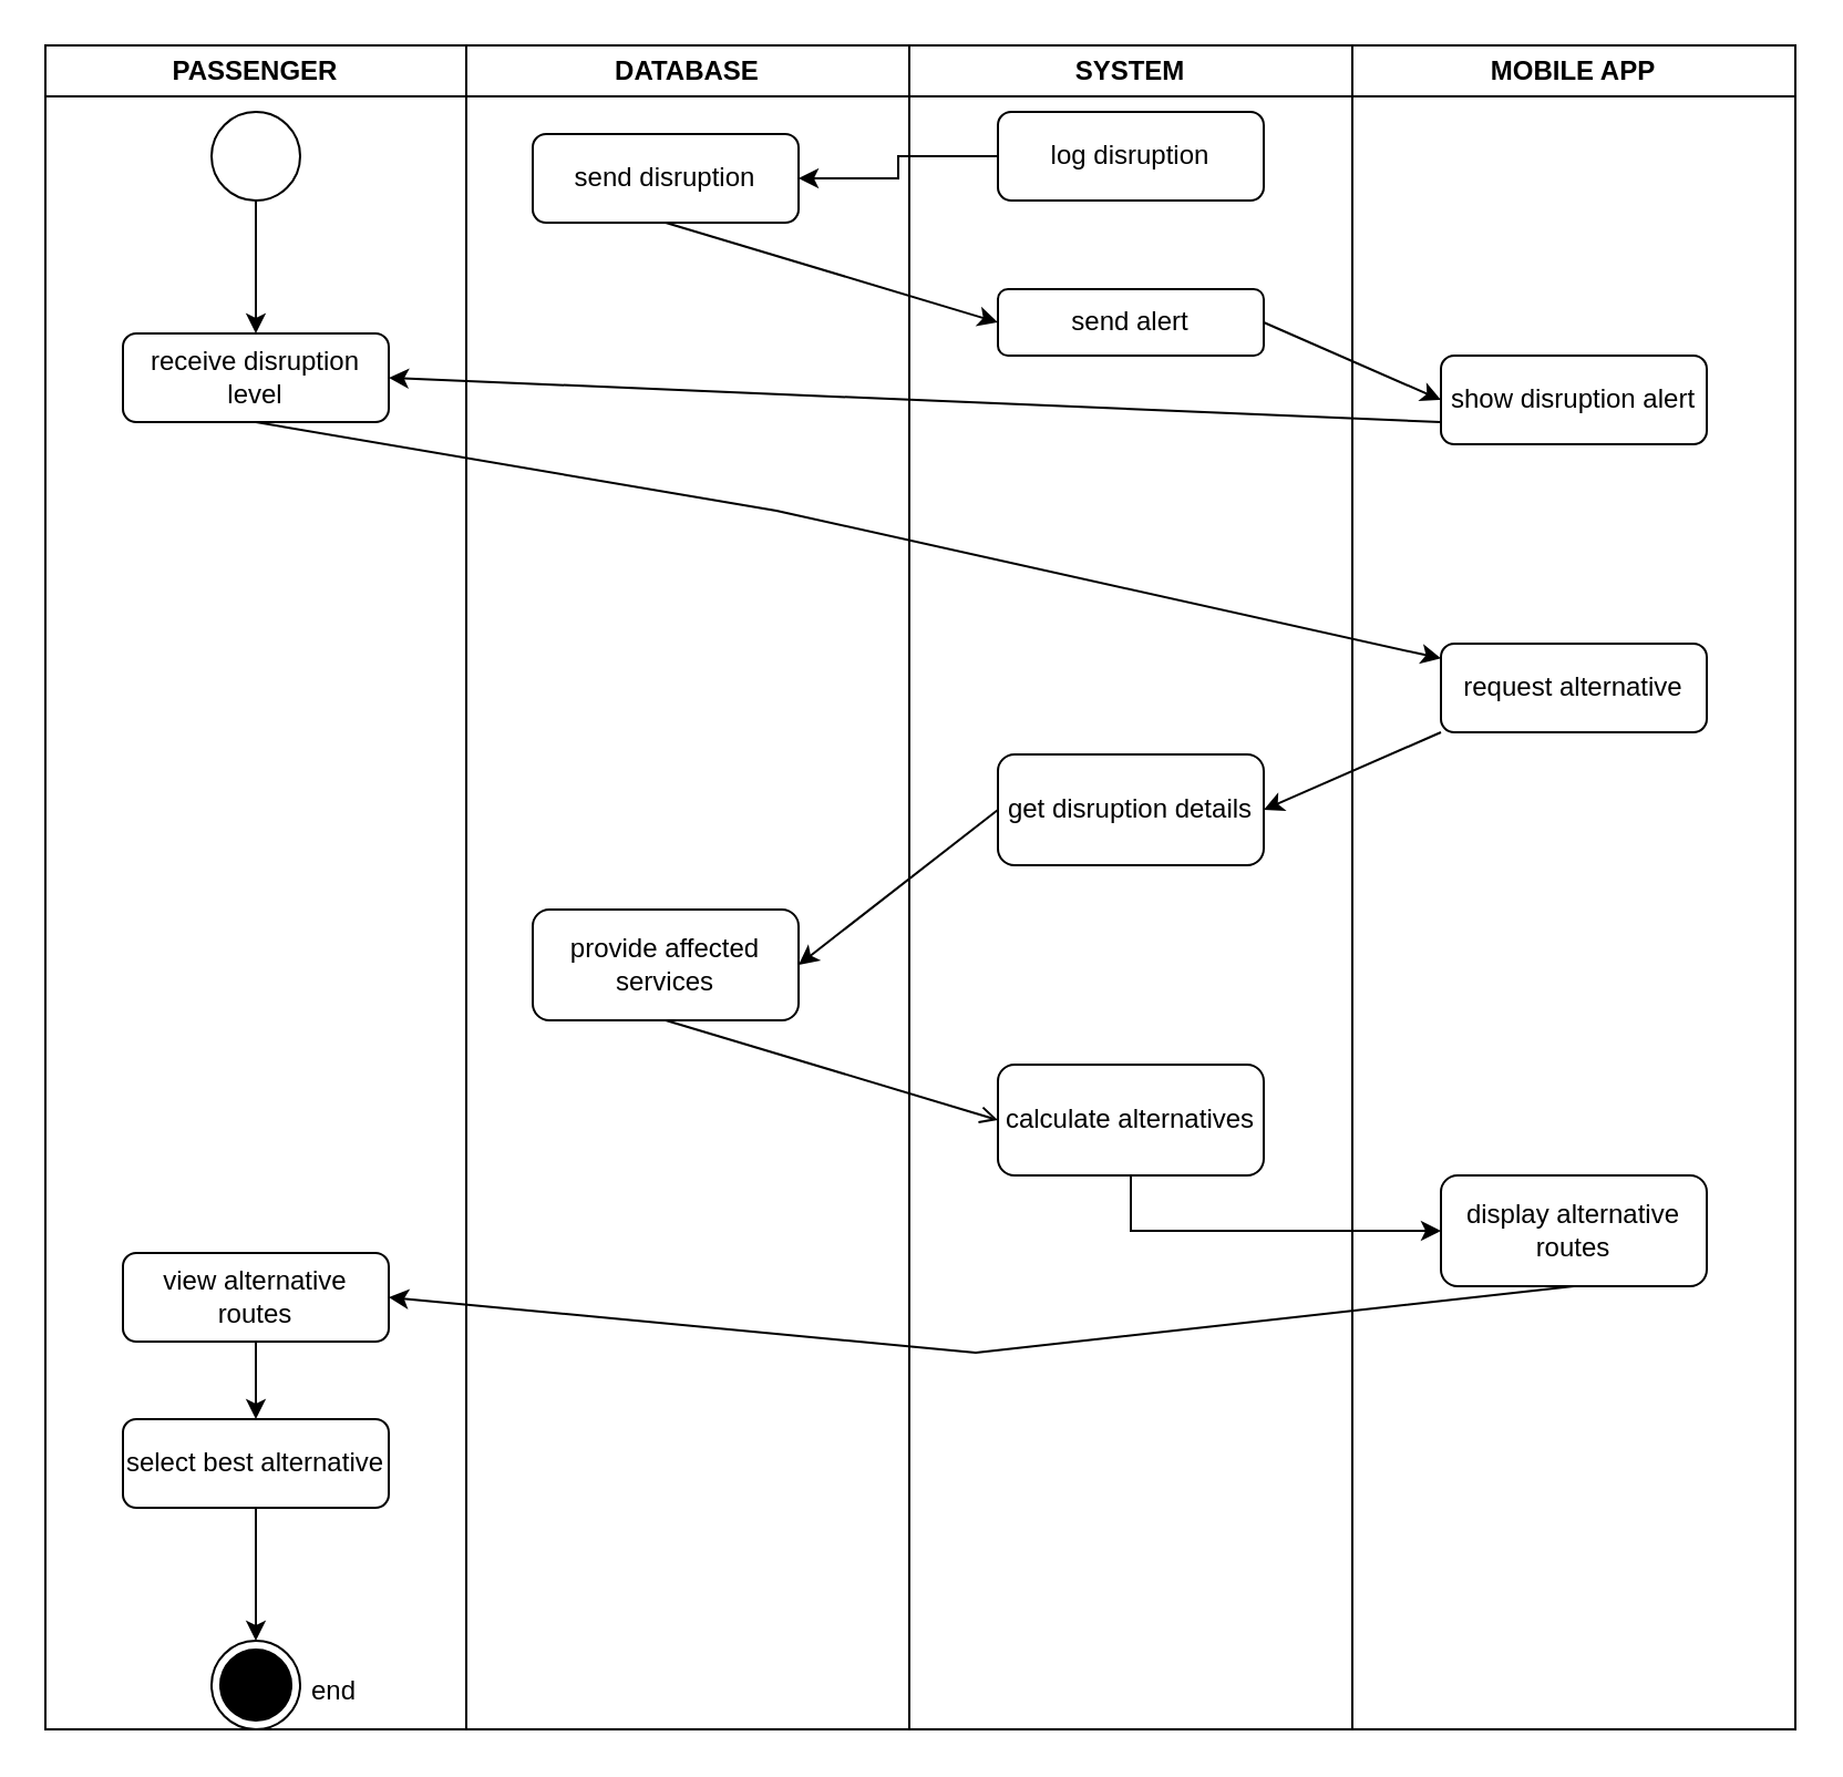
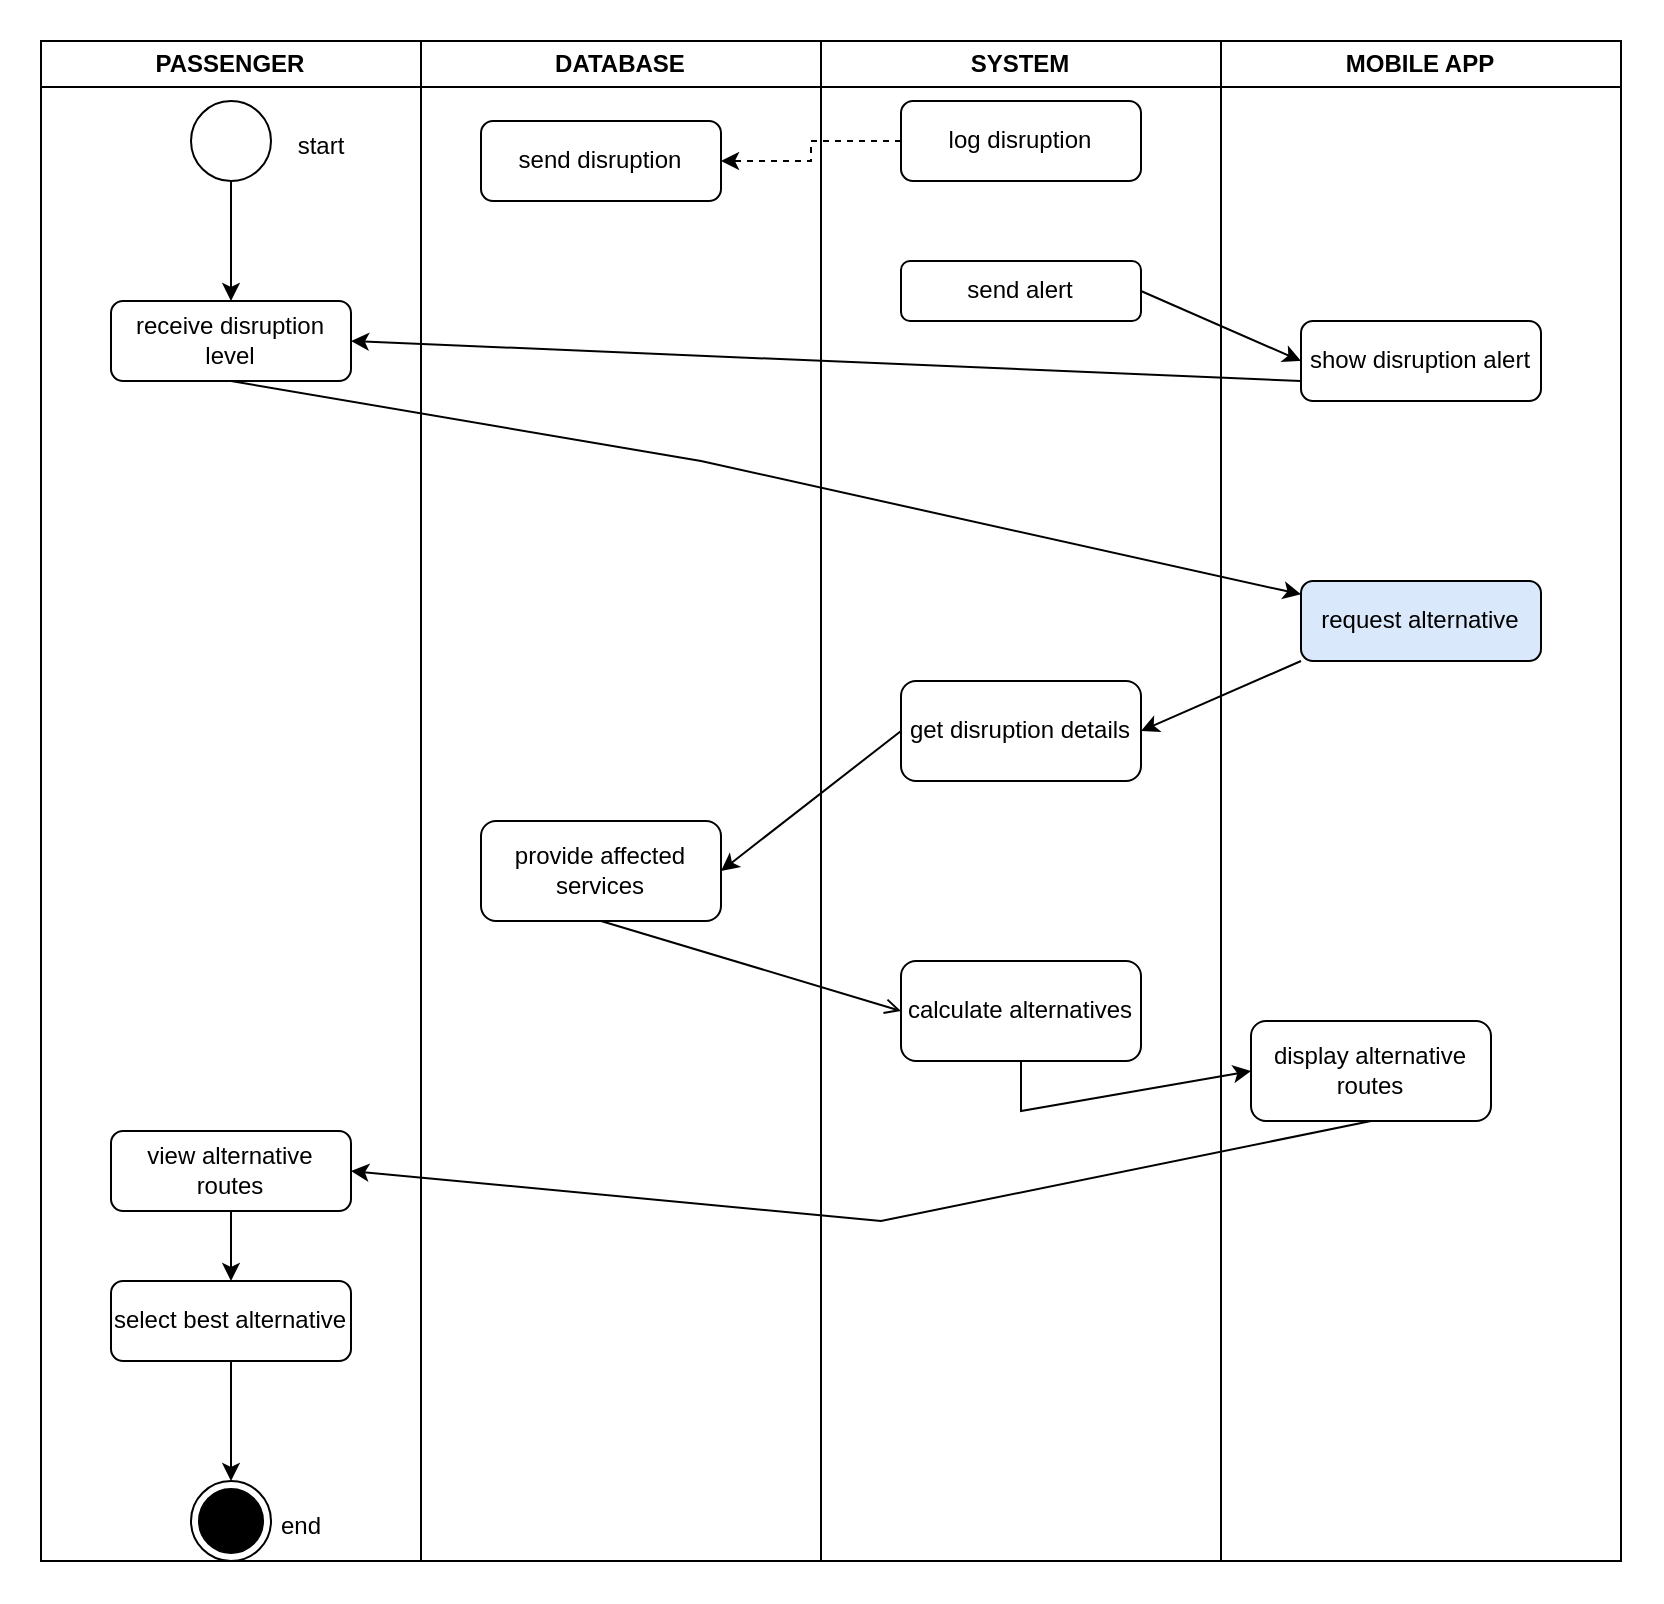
  <mxCell id="0" />
  <mxCell id="1" parent="0" />
  <mxCell id="2" value="SYSTEM" style="swimlane;whiteSpace=wrap;html=1;" vertex="1" parent="1"><mxGeometry x="410" y="20" width="200" height="760" as="geometry" /></mxCell>
  <mxCell id="3" value="log disruption" style="rounded=1;whiteSpace=wrap;html=1;" vertex="1" parent="2"><mxGeometry x="40" y="30" width="120" height="40" as="geometry" /></mxCell>
  <mxCell id="4" value="send alert" style="rounded=1;whiteSpace=wrap;html=1;" vertex="1" parent="2"><mxGeometry x="40" y="110" width="120" height="30" as="geometry" /></mxCell>
  <mxCell id="5" value="get disruption details" style="rounded=1;whiteSpace=wrap;html=1;" vertex="1" parent="2"><mxGeometry x="40" y="320" width="120" height="50" as="geometry" /></mxCell>
  <mxCell id="6" value="calculate alternatives" style="rounded=1;whiteSpace=wrap;html=1;" vertex="1" parent="2"><mxGeometry x="40" y="460" width="120" height="50" as="geometry" /></mxCell>
  <mxCell id="7" value="MOBILE APP" style="swimlane;whiteSpace=wrap;html=1;" vertex="1" parent="1"><mxGeometry x="610" y="20" width="200" height="760" as="geometry" /></mxCell>
  <mxCell id="8" value="show disruption alert" style="rounded=1;whiteSpace=wrap;html=1;" vertex="1" parent="7"><mxGeometry x="40" y="140" width="120" height="40" as="geometry" /></mxCell>
- <mxCell id="9" value="request alternative" style="rounded=1;whiteSpace=wrap;html=1;" vertex="1" parent="7"><mxGeometry x="40" y="270" width="120" height="40" as="geometry" /></mxCell>
- <mxCell id="10" value="display alternative routes" style="rounded=1;whiteSpace=wrap;html=1;" vertex="1" parent="7"><mxGeometry x="40" y="510" width="120" height="50" as="geometry" /></mxCell>
+ <mxCell id="9" value="request alternative" style="rounded=1;whiteSpace=wrap;html=1;fillColor=#dae8fc;" vertex="1" parent="7"><mxGeometry x="40" y="270" width="120" height="40" as="geometry" /></mxCell>
+ <mxCell id="10" value="display alternative routes" style="rounded=1;whiteSpace=wrap;html=1;" vertex="1" parent="7"><mxGeometry x="15" y="490" width="120" height="50" as="geometry" /></mxCell>
  <mxCell id="11" value="PASSENGER" style="swimlane;whiteSpace=wrap;html=1;" vertex="1" parent="1"><mxGeometry x="20" y="20" width="190" height="760" as="geometry" /></mxCell>
  <mxCell id="12" value="" style="edgeStyle=orthogonalEdgeStyle;rounded=0;orthogonalLoop=1;jettySize=auto;html=1;" edge="1" parent="11" source="13" target="14"><mxGeometry relative="1" as="geometry" /></mxCell>
  <mxCell id="13" value="" style="ellipse;whiteSpace=wrap;html=1;aspect=fixed;" vertex="1" parent="11"><mxGeometry x="75" y="30" width="40" height="40" as="geometry" /></mxCell>
  <mxCell id="14" value="receive disruption level" style="rounded=1;whiteSpace=wrap;html=1;" vertex="1" parent="11"><mxGeometry x="35" y="130" width="120" height="40" as="geometry" /></mxCell>
  <mxCell id="15" value="" style="edgeStyle=orthogonalEdgeStyle;rounded=0;orthogonalLoop=1;jettySize=auto;html=1;" edge="1" parent="11" source="16" target="18"><mxGeometry relative="1" as="geometry" /></mxCell>
  <mxCell id="16" value="view alternative routes" style="rounded=1;whiteSpace=wrap;html=1;" vertex="1" parent="11"><mxGeometry x="35" y="545" width="120" height="40" as="geometry" /></mxCell>
  <mxCell id="17" value="" style="edgeStyle=orthogonalEdgeStyle;rounded=0;orthogonalLoop=1;jettySize=auto;html=1;" edge="1" parent="11" source="18" target="19"><mxGeometry relative="1" as="geometry" /></mxCell>
  <mxCell id="18" value="select best alternative" style="rounded=1;whiteSpace=wrap;html=1;" vertex="1" parent="11"><mxGeometry x="35" y="620" width="120" height="40" as="geometry" /></mxCell>
  <mxCell id="19" value="" style="ellipse;html=1;shape=endState;fillColor=#000000;strokeColor=#000000;" vertex="1" parent="11"><mxGeometry x="75" y="720" width="40" height="40" as="geometry" /></mxCell>
  <mxCell id="20" value="DATABASE" style="swimlane;whiteSpace=wrap;html=1;" vertex="1" parent="1"><mxGeometry x="210" y="20" width="200" height="760" as="geometry" /></mxCell>
  <mxCell id="21" value="send disruption" style="rounded=1;whiteSpace=wrap;html=1;" vertex="1" parent="20"><mxGeometry x="30" y="40" width="120" height="40" as="geometry" /></mxCell>
  <mxCell id="22" value="provide affected services" style="rounded=1;whiteSpace=wrap;html=1;" vertex="1" parent="20"><mxGeometry x="30" y="390" width="120" height="50" as="geometry" /></mxCell>
- <mxCell id="23" value="" style="edgeStyle=orthogonalEdgeStyle;rounded=0;orthogonalLoop=1;jettySize=auto;html=1;" edge="1" parent="1" source="3" target="21"><mxGeometry relative="1" as="geometry" /></mxCell>
- <mxCell id="24" value="" style="endArrow=classic;html=1;rounded=0;exitX=0.5;exitY=1;exitDx=0;exitDy=0;entryX=0;entryY=0.5;entryDx=0;entryDy=0;" edge="1" parent="1" source="21" target="4"><mxGeometry width="50" height="50" relative="1" as="geometry"><mxPoint x="400" y="140" as="sourcePoint" /><mxPoint x="450" y="90" as="targetPoint" /></mxGeometry></mxCell>
+ <mxCell id="23" value="" style="edgeStyle=orthogonalEdgeStyle;rounded=0;orthogonalLoop=1;jettySize=auto;html=1;dashed=1;" edge="1" parent="1" source="3" target="21"><mxGeometry relative="1" as="geometry" /></mxCell>
  <mxCell id="25" value="" style="endArrow=classic;html=1;rounded=0;entryX=0;entryY=0.5;entryDx=0;entryDy=0;exitX=1;exitY=0.5;exitDx=0;exitDy=0;" edge="1" parent="1" source="4" target="8"><mxGeometry width="50" height="50" relative="1" as="geometry"><mxPoint x="400" y="140" as="sourcePoint" /><mxPoint x="450" y="90" as="targetPoint" /></mxGeometry></mxCell>
  <mxCell id="26" value="" style="endArrow=classic;html=1;rounded=0;exitX=0;exitY=0.75;exitDx=0;exitDy=0;entryX=1;entryY=0.5;entryDx=0;entryDy=0;" edge="1" parent="1" source="8" target="14"><mxGeometry width="50" height="50" relative="1" as="geometry"><mxPoint x="400" y="140" as="sourcePoint" /><mxPoint x="450" y="90" as="targetPoint" /></mxGeometry></mxCell>
  <mxCell id="27" value="" style="endArrow=classic;html=1;rounded=0;exitX=0.5;exitY=1;exitDx=0;exitDy=0;" edge="1" parent="1" source="14" target="9"><mxGeometry width="50" height="50" relative="1" as="geometry"><mxPoint x="400" y="310" as="sourcePoint" /><mxPoint x="450" y="260" as="targetPoint" /><Array as="points"><mxPoint x="350" y="230" /></Array></mxGeometry></mxCell>
  <mxCell id="28" value="" style="endArrow=classic;html=1;rounded=0;exitX=0;exitY=1;exitDx=0;exitDy=0;entryX=1;entryY=0.5;entryDx=0;entryDy=0;" edge="1" parent="1" source="9" target="5"><mxGeometry width="50" height="50" relative="1" as="geometry"><mxPoint x="400" y="270" as="sourcePoint" /><mxPoint x="450" y="220" as="targetPoint" /></mxGeometry></mxCell>
  <mxCell id="29" value="end" style="text;html=1;align=center;verticalAlign=middle;resizable=0;points=[];autosize=1;strokeColor=none;fillColor=none;" vertex="1" parent="1"><mxGeometry x="130" y="748" width="40" height="30" as="geometry" /></mxCell>
+ <mxCell id="30" value="start" style="text;html=1;align=center;verticalAlign=middle;resizable=0;points=[];autosize=1;strokeColor=none;fillColor=none;" vertex="1" parent="1"><mxGeometry x="135" y="58" width="50" height="30" as="geometry" /></mxCell>
  <mxCell id="31" value="" style="endArrow=classic;html=1;rounded=0;exitX=0;exitY=0.5;exitDx=0;exitDy=0;entryX=1;entryY=0.5;entryDx=0;entryDy=0;" edge="1" parent="1" source="5" target="22"><mxGeometry width="50" height="50" relative="1" as="geometry"><mxPoint x="400" y="500" as="sourcePoint" /><mxPoint x="450" y="450" as="targetPoint" /></mxGeometry></mxCell>
  <mxCell id="32" value="" style="endArrow=open;html=1;rounded=0;exitX=0.5;exitY=1;exitDx=0;exitDy=0;entryX=0;entryY=0.5;entryDx=0;entryDy=0;" edge="1" parent="1" source="22" target="6"><mxGeometry width="50" height="50" relative="1" as="geometry"><mxPoint x="400" y="500" as="sourcePoint" /><mxPoint x="450" y="450" as="targetPoint" /></mxGeometry></mxCell>
  <mxCell id="33" value="" style="endArrow=classic;html=1;rounded=0;entryX=0;entryY=0.5;entryDx=0;entryDy=0;exitX=0.5;exitY=1;exitDx=0;exitDy=0;" edge="1" parent="1" source="6" target="10"><mxGeometry width="50" height="50" relative="1" as="geometry"><mxPoint x="400" y="600" as="sourcePoint" /><mxPoint x="450" y="550" as="targetPoint" /><Array as="points"><mxPoint x="510" y="555" /></Array></mxGeometry></mxCell>
  <mxCell id="34" value="" style="endArrow=classic;html=1;rounded=0;exitX=0.5;exitY=1;exitDx=0;exitDy=0;entryX=1;entryY=0.5;entryDx=0;entryDy=0;" edge="1" parent="1" source="10" target="16"><mxGeometry width="50" height="50" relative="1" as="geometry"><mxPoint x="400" y="600" as="sourcePoint" /><mxPoint x="450" y="550" as="targetPoint" /><Array as="points"><mxPoint x="440" y="610" /></Array></mxGeometry></mxCell>
